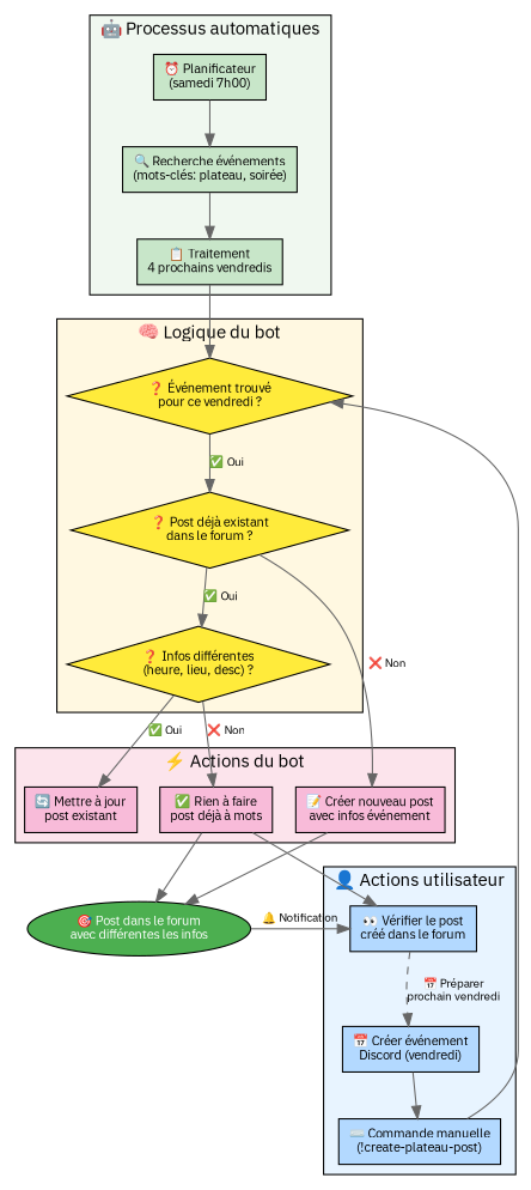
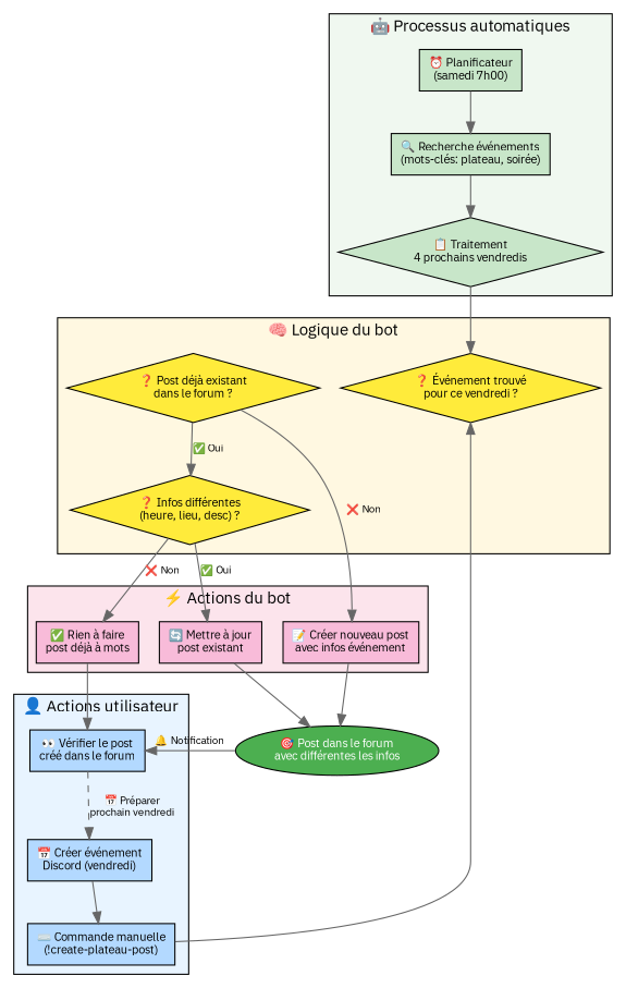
  digraph {
    bgcolor=white
    fontname="IBM Plex Sans"
    rankdir=TB
    node [fillcolor="#b3d9ff" fontname="IBM Plex Sans" fontsize=10 shape=box style=filled]
    edge [color="#666666" fontname="IBM Plex Sans" fontsize=9]
    n1 [label="📅 Créer événement\nDiscord (vendredi)"]
    n2 [label="⌨️ Commande manuelle\n(!create-plateau-post)"]
    n3 [label="👀 Vérifier le post\ncréé dans le forum"]
    n4 [fillcolor="#c8e6c9" label="⏰ Planificateur\n(samedi 7h00)"]
    n5 [fillcolor="#c8e6c9" label="🔍 Recherche événements\n(mots-clés: plateau, soirée)"]
-   n6 [fillcolor="#c8e6c9" label="📋 Traitement\n4 prochains vendredis"]
+   n6 [fillcolor="#c8e6c9" label="📋 Traitement\n4 prochains vendredis" shape=diamond]
    n7 [fillcolor="#ffeb3b" label="❓ Événement trouvé\npour ce vendredi ?" shape=diamond]
    n8 [fillcolor="#ffeb3b" label="❓ Post déjà existant\ndans le forum ?" shape=diamond]
    n9 [fillcolor="#ffeb3b" label="❓ Infos différentes\n(heure, lieu, desc) ?" shape=diamond]
    n10 [fillcolor="#f8bbd9" label="📝 Créer nouveau post\navec infos événement"]
    n11 [fillcolor="#f8bbd9" label="🔄 Mettre à jour\npost existant"]
    n12 [fillcolor="#f8bbd9" label="✅ Rien à faire\npost déjà à mots"]
    n13 [fillcolor="#4caf50" fontcolor=white label="🎯 Post dans le forum\navec différentes les infos" shape=ellipse]
    subgraph cluster_1 {
      fillcolor="#e8f4ff"
      label="👤 Actions utilisateur"
      style=filled
      n1
      n2
      n3
    }
    subgraph cluster_2 {
      fillcolor="#f0f8f0"
      label="🤖 Processus automatiques"
      style=filled
      n4
      n5
      n6
    }
    subgraph cluster_3 {
      fillcolor="#fff8e1"
      label="🧠 Logique du bot"
      style=filled
      n7
      n8
      n9
    }
    subgraph cluster_4 {
      fillcolor="#fce4ec"
      label="⚡ Actions du bot"
      style=filled
      n10
      n11
      n12
    }
    n1 -> n2
    n2 -> n7
    n3 -> n1 [label="📅 Préparer\nprochain vendredi" style=dashed]
    n4 -> n5
    n5 -> n6
    n6 -> n7
-   n7 -> n8 [label="✅ Oui"]
    n8 -> n9 [label="✅ Oui"]
    n8 -> n10 [label="❌ Non"]
    n9 -> n11 [label="✅ Oui"]
    n9 -> n12 [label="❌ Non"]
    n10 -> n13
-   n12 -> n13
+   n11 -> n13
    n12 -> n3
    n13 -> n3 [label="🔔 Notification"]
  }
